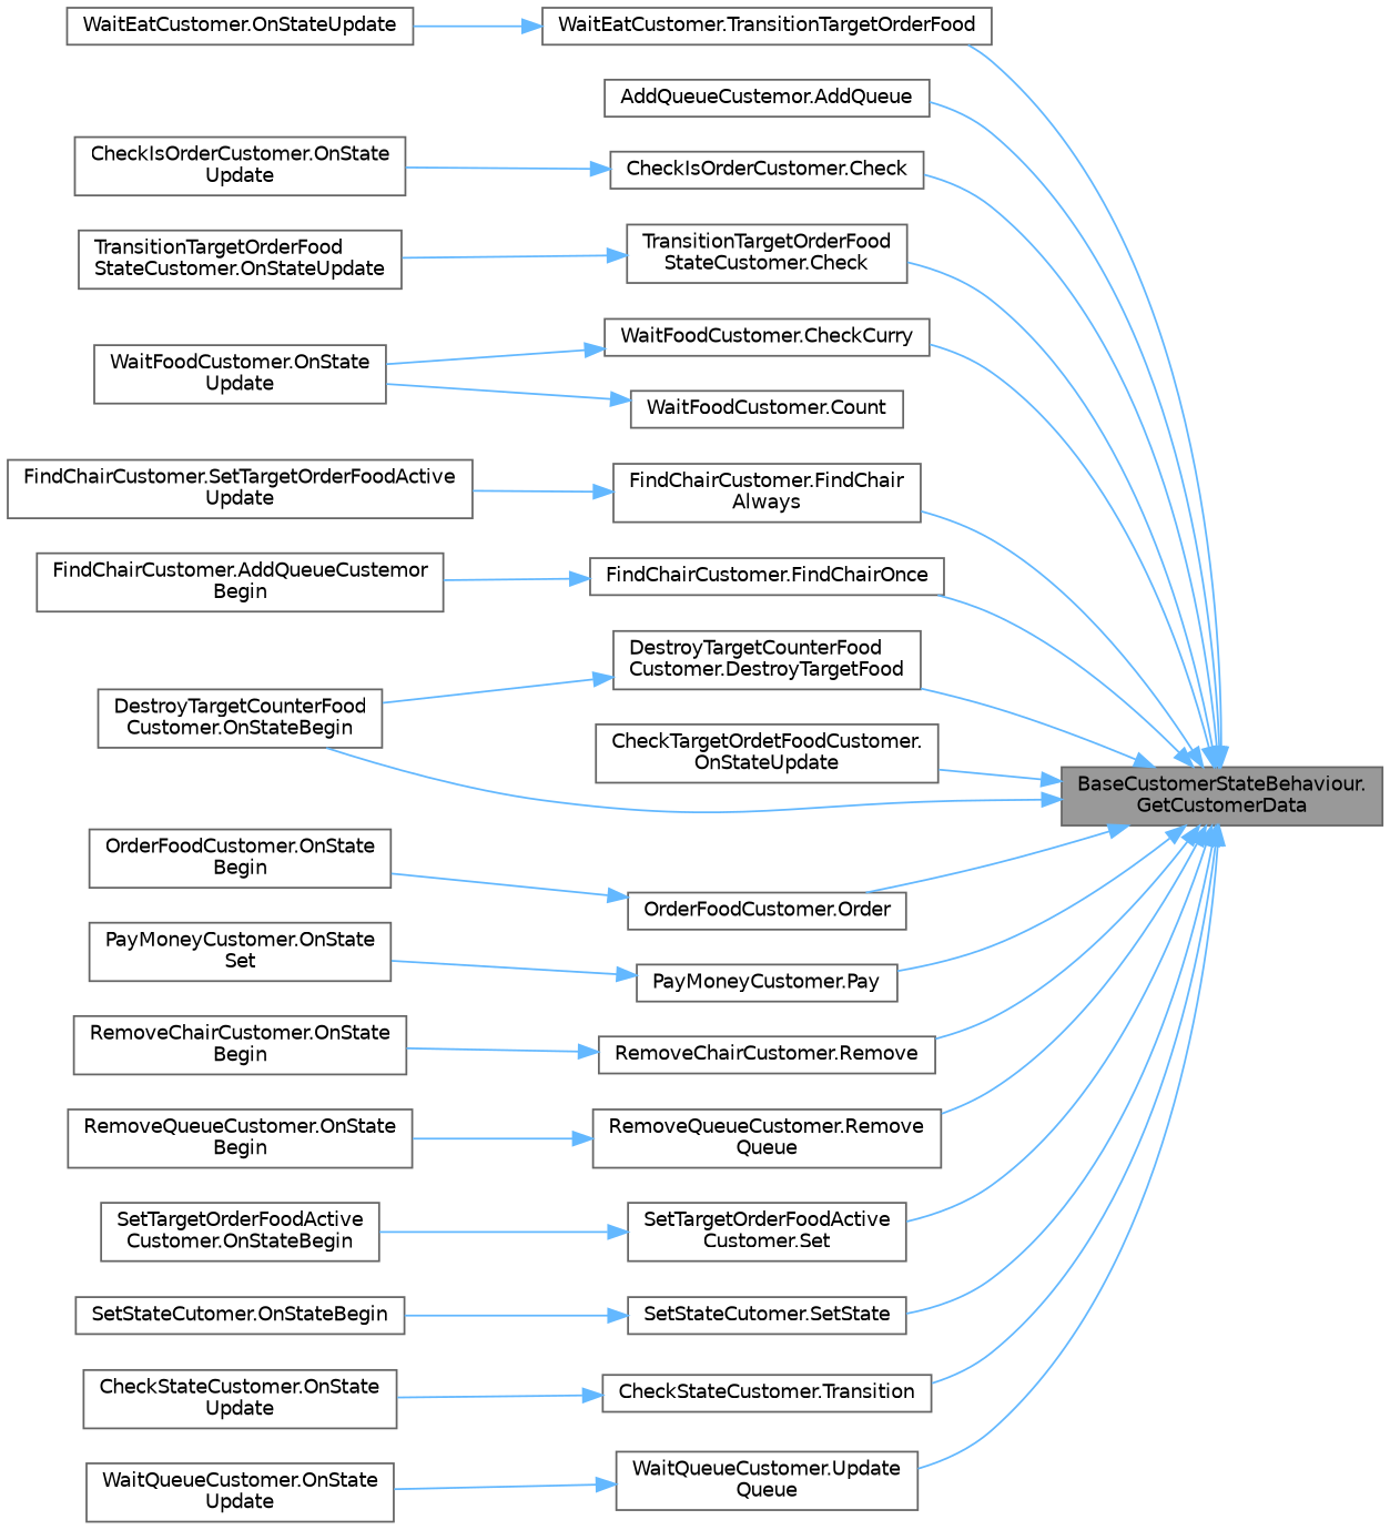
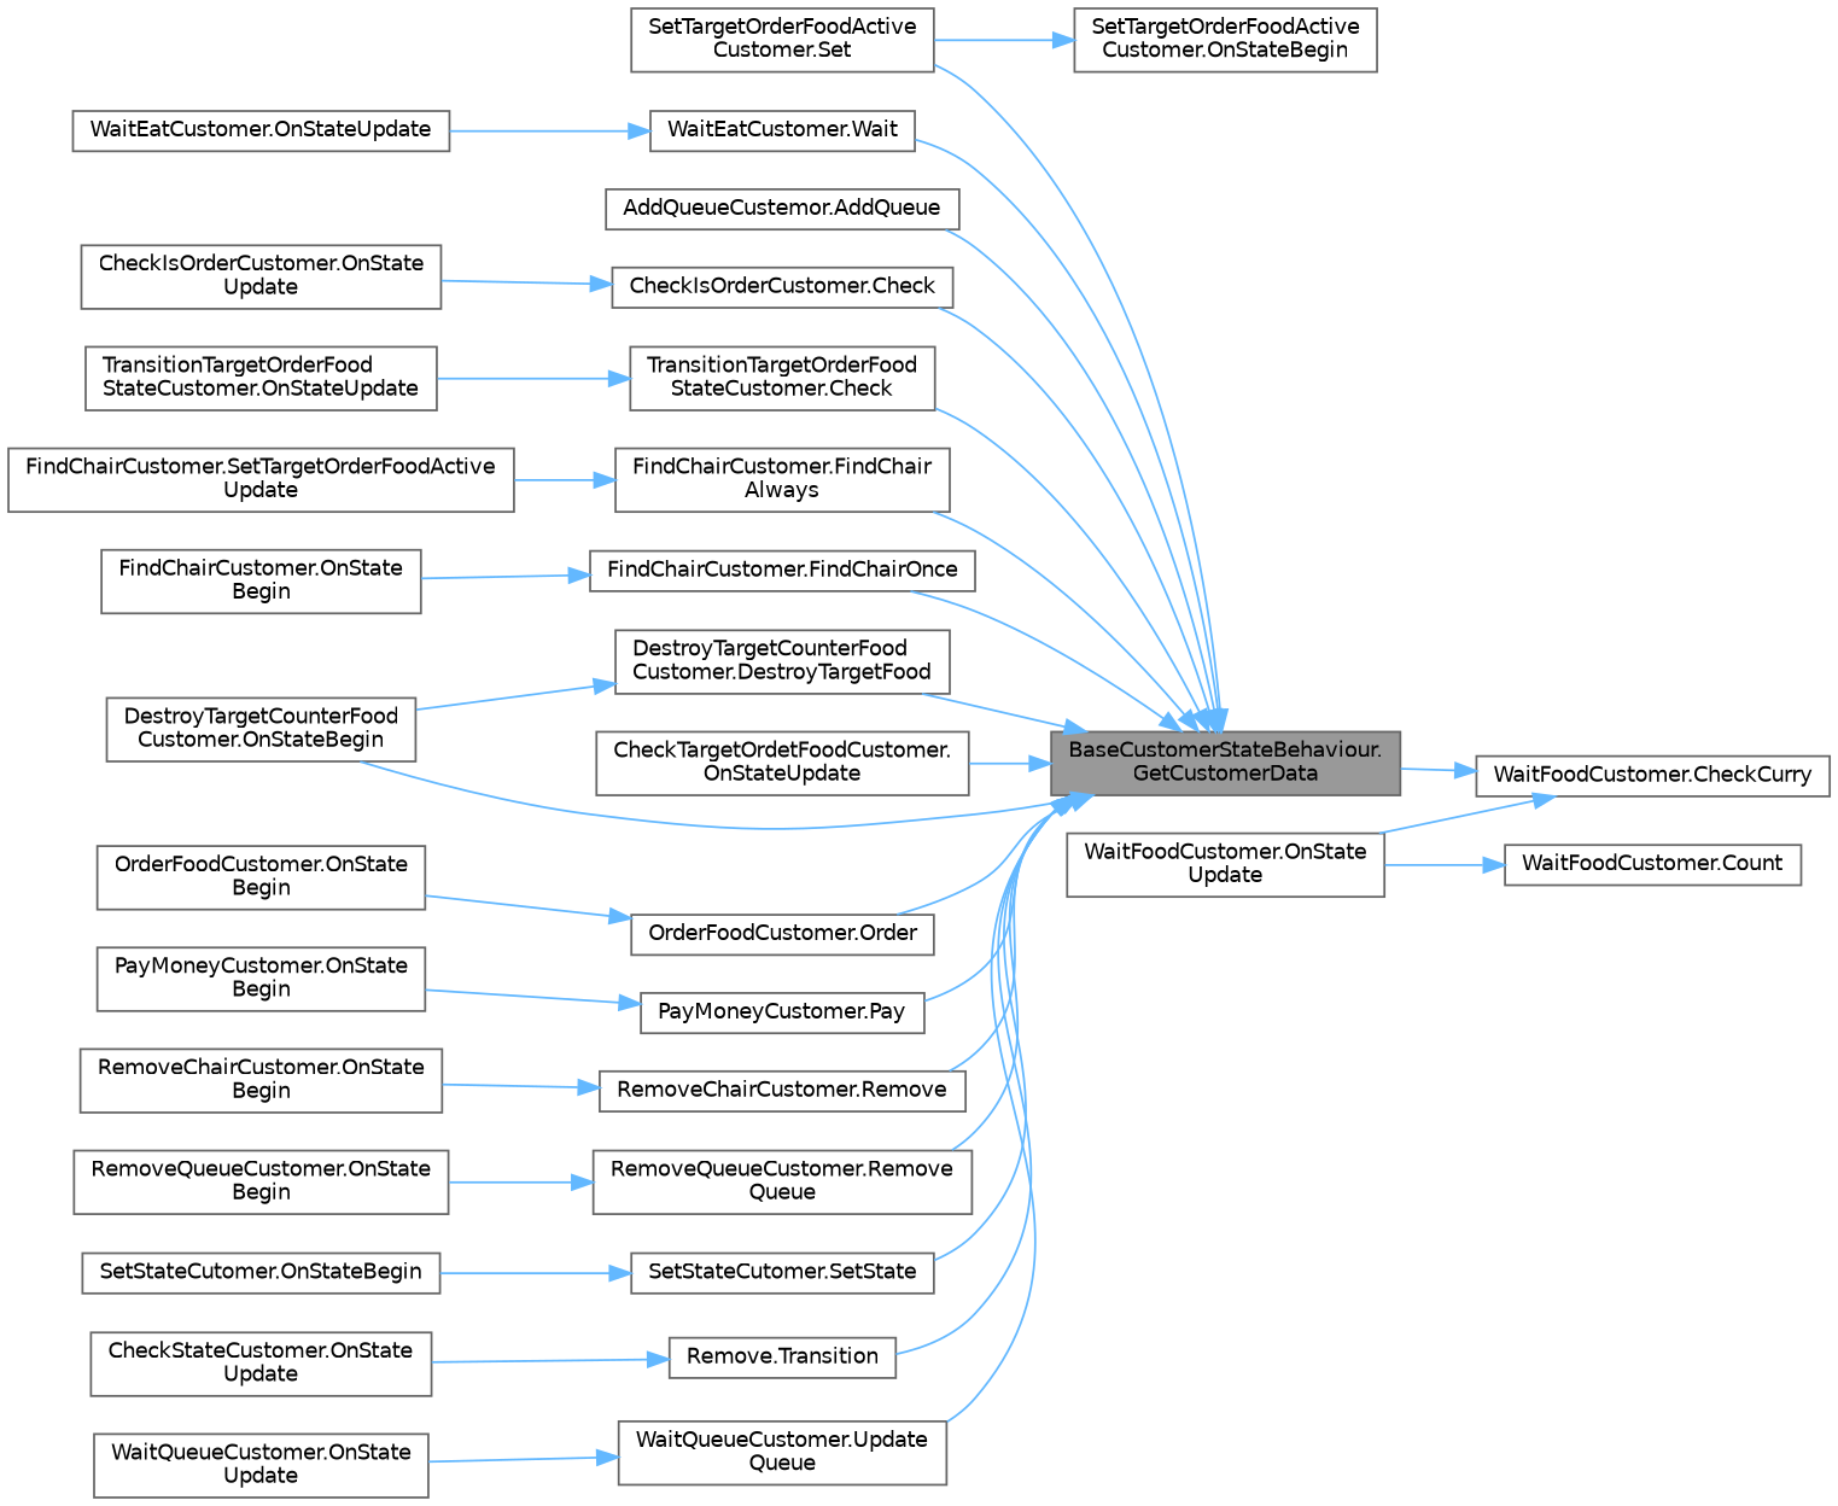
  digraph {
    rankdir=RL
    node [color=grey40 fillcolor=white fontname=Helvetica fontsize=10 shape=box style=filled]
    edge [color=steelblue1 dir=back fontname=Helvetica fontsize=10 labelfontname=Helvetica labelfontsize=10 style=solid]
    n1 [color=gray40 fillcolor=grey60 fontcolor=black height=0.2 label="BaseCustomerStateBehaviour.\lGetCustomerData" width=0.4]
    n2 [height=0.2 label="AddQueueCustemor.AddQueue" width=0.4]
    n3 [height=0.2 label="CheckIsOrderCustomer.Check" width=0.4]
    n4 [height=0.2 label="TransitionTargetOrderFood\lStateCustomer.Check" width=0.4]
    n5 [height=0.2 label="WaitFoodCustomer.CheckCurry" width=0.4]
    n6 [height=0.2 label="DestroyTargetCounterFood\lCustomer.DestroyTargetFood" width=0.4]
    n7 [height=0.2 label="FindChairCustomer.FindChair\lAlways" width=0.4]
    n8 [height=0.2 label="FindChairCustomer.FindChairOnce" width=0.4]
    n9 [height=0.2 label="CheckTargetOrdetFoodCustomer.\lOnStateUpdate" width=0.4]
    n10 [height=0.2 label="OrderFoodCustomer.Order" width=0.4]
    n11 [height=0.2 label="PayMoneyCustomer.Pay" width=0.4]
    n12 [height=0.2 label="RemoveChairCustomer.Remove" width=0.4]
    n13 [height=0.2 label="RemoveQueueCustomer.Remove\lQueue" width=0.4]
    n14 [height=0.2 label="SetTargetOrderFoodActive\lCustomer.Set" width=0.4]
    n15 [height=0.2 label="SetStateCutomer.SetState" width=0.4]
-   n16 [height=0.2 label="CheckStateCustomer.Transition" width=0.4]
+   n16 [height=0.2 label="Remove.Transition" width=0.4]
    n17 [height=0.2 label="WaitQueueCustomer.Update\lQueue" width=0.4]
-   n18 [height=0.2 label="WaitEatCustomer.TransitionTargetOrderFood" width=0.4]
+   n18 [height=0.2 label="WaitEatCustomer.Wait" width=0.4]
    n19 [height=0.2 label="DestroyTargetCounterFood\lCustomer.OnStateBegin" width=0.4]
    n20 [height=0.2 label="CheckIsOrderCustomer.OnState\lUpdate" width=0.4]
    n21 [height=0.2 label="TransitionTargetOrderFood\lStateCustomer.OnStateUpdate" width=0.4]
    n22 [height=0.2 label="WaitFoodCustomer.OnState\lUpdate" width=0.4]
    n23 [height=0.2 label="WaitFoodCustomer.Count" width=0.4]
    n24 [height=0.2 label="FindChairCustomer.SetTargetOrderFoodActive\lUpdate" width=0.4]
-   n25 [height=0.2 label="FindChairCustomer.AddQueueCustemor\lBegin" width=0.4]
+   n25 [height=0.2 label="FindChairCustomer.OnState\lBegin" width=0.4]
    n26 [height=0.2 label="OrderFoodCustomer.OnState\lBegin" width=0.4]
-   n27 [height=0.2 label="PayMoneyCustomer.OnState\lSet" width=0.4]
+   n27 [height=0.2 label="PayMoneyCustomer.OnState\lBegin" width=0.4]
    n28 [height=0.2 label="RemoveChairCustomer.OnState\lBegin" width=0.4]
    n29 [height=0.2 label="RemoveQueueCustomer.OnState\lBegin" width=0.4]
    n30 [height=0.2 label="SetTargetOrderFoodActive\lCustomer.OnStateBegin" width=0.4]
    n31 [height=0.2 label="SetStateCutomer.OnStateBegin" width=0.4]
    n32 [height=0.2 label="CheckStateCustomer.OnState\lUpdate" width=0.4]
    n33 [height=0.2 label="WaitQueueCustomer.OnState\lUpdate" width=0.4]
    n34 [height=0.2 label="WaitEatCustomer.OnStateUpdate" width=0.4]
    n1 -> n2
    n1 -> n3
    n1 -> n4
-   n1 -> n5
+   n5 -> n1
    n1 -> n6
    n1 -> n7
    n1 -> n8
    n1 -> n9
    n1 -> n10
    n1 -> n11
    n1 -> n12
    n1 -> n13
    n1 -> n14
    n1 -> n15
    n1 -> n16
    n1 -> n17
    n1 -> n18
    n1 -> n19
    n3 -> n20
    n4 -> n21
    n5 -> n22
    n6 -> n19
    n7 -> n24
    n8 -> n25
    n10 -> n26
    n11 -> n27
    n12 -> n28
    n13 -> n29
-   n14 -> n30
+   n30 -> n14
    n15 -> n31
    n16 -> n32
    n17 -> n33
    n18 -> n34
    n23 -> n22
  }
